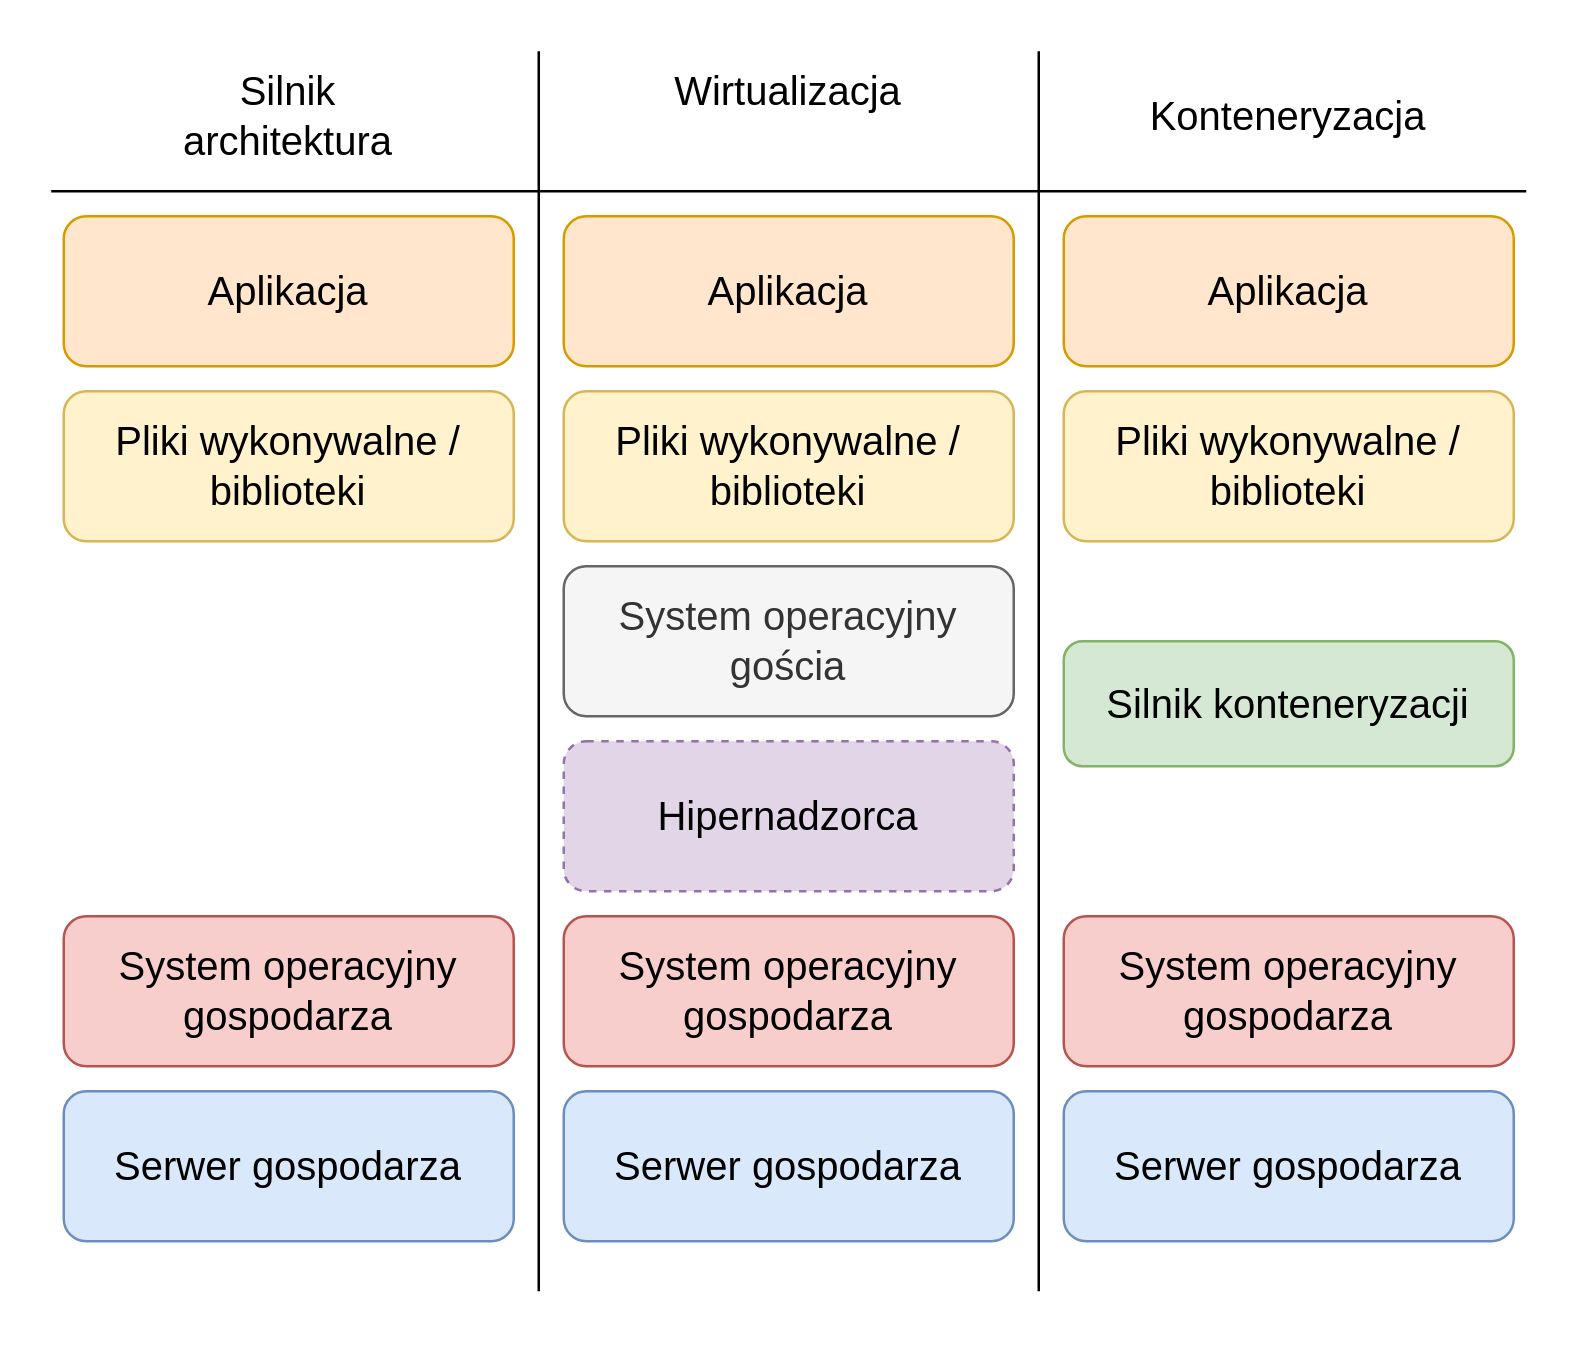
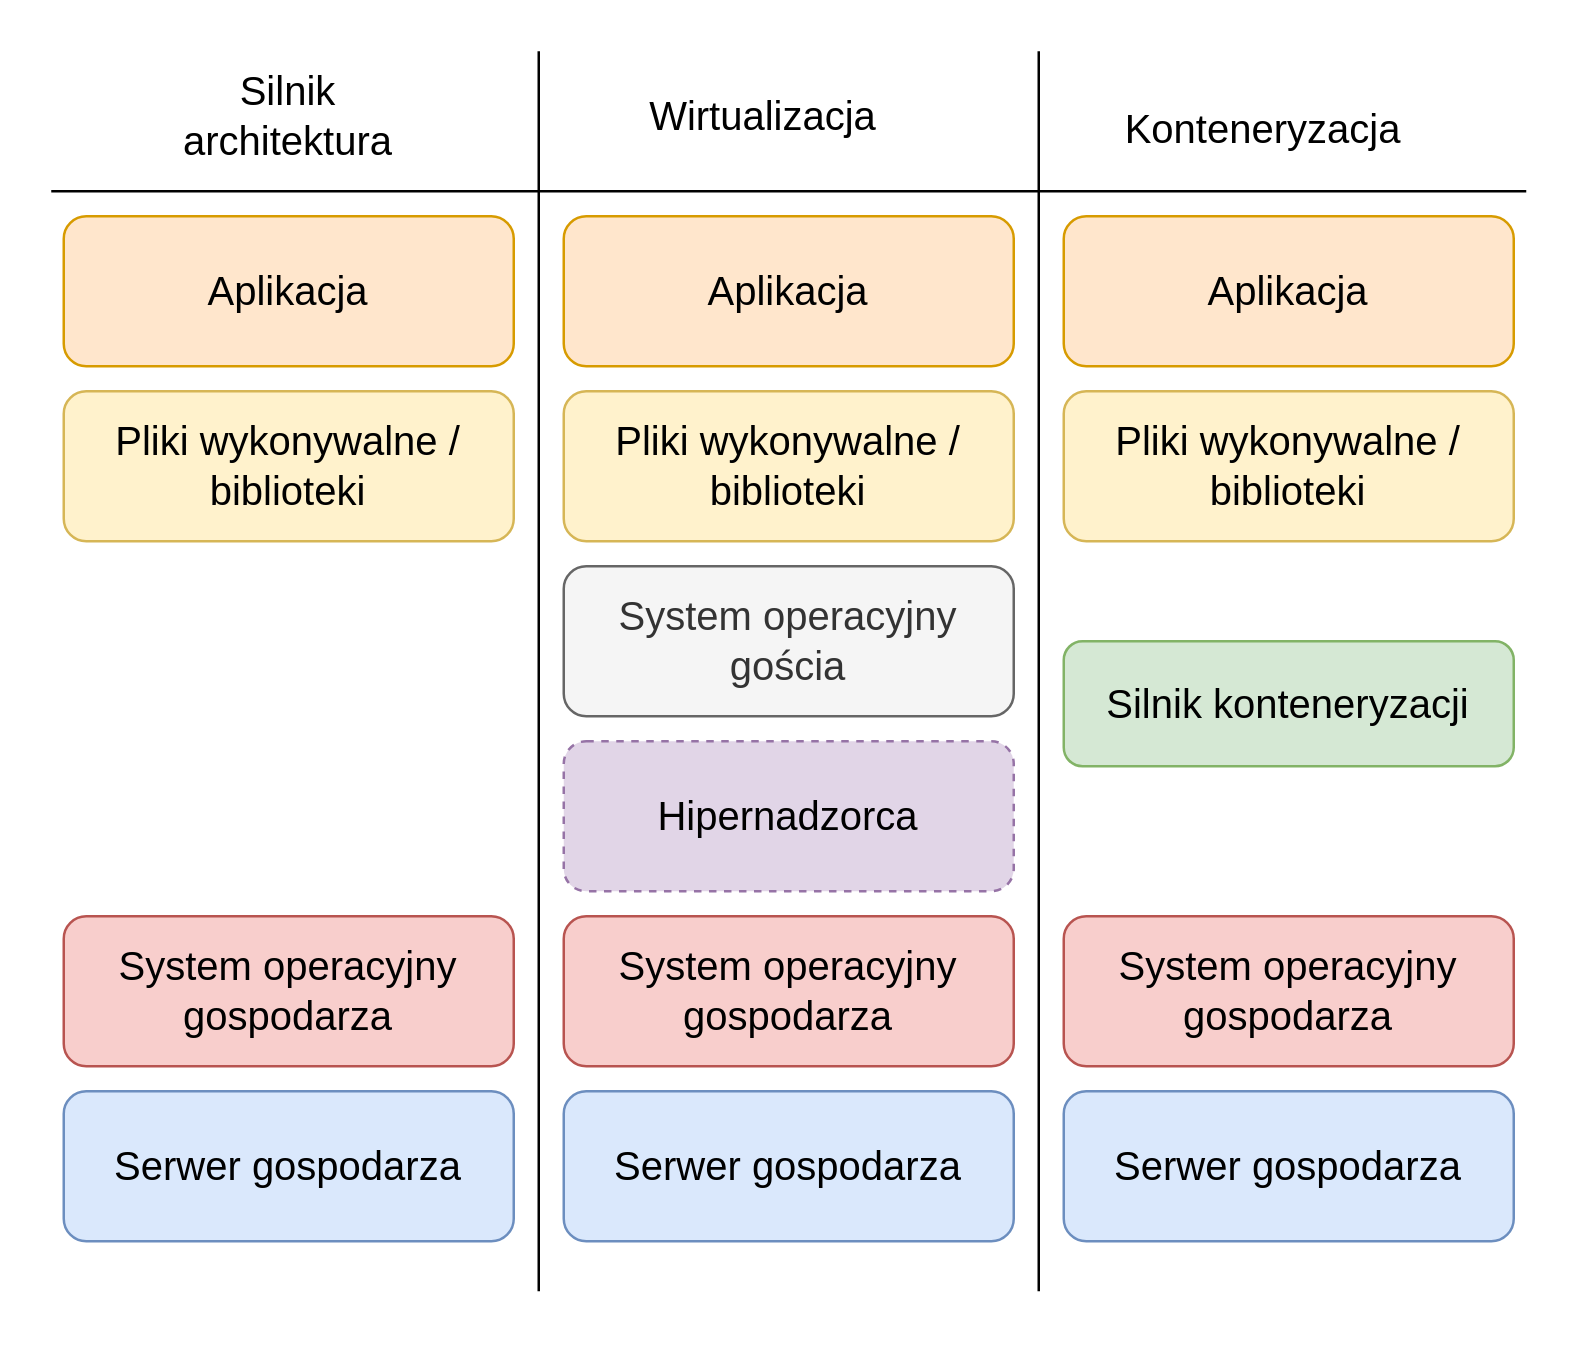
  <mxCell id="0" />
  <mxCell id="1" parent="0" />
  <mxCell id="2" value="" style="endArrow=none;html=1;" edge="1" parent="1"><mxGeometry width="50" height="50" relative="1" as="geometry"><mxPoint x="215" y="516" as="sourcePoint" /><mxPoint x="215" y="20" as="targetPoint" /></mxGeometry></mxCell>
  <mxCell id="3" value="" style="endArrow=none;html=1;" edge="1" parent="1"><mxGeometry width="50" height="50" relative="1" as="geometry"><mxPoint x="415" y="516" as="sourcePoint" /><mxPoint x="415" y="20" as="targetPoint" /></mxGeometry></mxCell>
  <mxCell id="4" value="" style="endArrow=none;html=1;" edge="1" parent="1"><mxGeometry width="50" height="50" relative="1" as="geometry"><mxPoint x="20" y="76" as="sourcePoint" /><mxPoint x="610" y="76" as="targetPoint" /></mxGeometry></mxCell>
  <mxCell id="5" value="&lt;font style=&quot;font-size: 16px&quot;&gt;Silnik architektura&lt;/font&gt;" style="text;html=1;strokeColor=none;fillColor=none;align=center;verticalAlign=middle;whiteSpace=wrap;rounded=0;" vertex="1" parent="1"><mxGeometry x="65" y="36" width="100" height="20" as="geometry" /></mxCell>
- <mxCell id="6" value="&lt;font style=&quot;font-size: 16px&quot;&gt;Wirtualizacja&lt;/font&gt;" style="text;html=1;strokeColor=none;fillColor=none;align=center;verticalAlign=middle;whiteSpace=wrap;rounded=0;" vertex="1" parent="1"><mxGeometry x="265" y="26" width="100" height="20" as="geometry" /></mxCell>
- <mxCell id="7" value="&lt;font style=&quot;font-size: 16px&quot;&gt;Konteneryzacja&lt;/font&gt;" style="text;html=1;strokeColor=none;fillColor=none;align=center;verticalAlign=middle;whiteSpace=wrap;rounded=0;" vertex="1" parent="1"><mxGeometry x="465" y="36" width="100" height="20" as="geometry" /></mxCell>
+ <mxCell id="6" value="&lt;font style=&quot;font-size: 16px&quot;&gt;Wirtualizacja&lt;/font&gt;" style="text;html=1;strokeColor=none;fillColor=none;align=center;verticalAlign=middle;whiteSpace=wrap;rounded=0;" vertex="1" parent="1"><mxGeometry x="255" y="36" width="100" height="20" as="geometry" /></mxCell>
+ <mxCell id="7" value="&lt;font style=&quot;font-size: 16px&quot;&gt;Konteneryzacja&lt;/font&gt;" style="text;html=1;strokeColor=none;fillColor=none;align=center;verticalAlign=middle;whiteSpace=wrap;rounded=0;" vertex="1" parent="1"><mxGeometry x="455" y="41" width="100" height="20" as="geometry" /></mxCell>
  <mxCell id="8" value="&lt;font style=&quot;font-size: 16px&quot;&gt;Serwer gospodarza&lt;br&gt;&lt;/font&gt;" style="rounded=1;whiteSpace=wrap;html=1;fillColor=#dae8fc;strokeColor=#6c8ebf;" vertex="1" parent="1"><mxGeometry x="25" y="436" width="180" height="60" as="geometry" /></mxCell>
  <mxCell id="9" value="&lt;font style=&quot;font-size: 16px&quot;&gt;System operacyjny gospodarza&lt;/font&gt;" style="rounded=1;whiteSpace=wrap;html=1;fillColor=#f8cecc;strokeColor=#b85450;" vertex="1" parent="1"><mxGeometry x="25" y="366" width="180" height="60" as="geometry" /></mxCell>
  <mxCell id="10" value="&lt;font style=&quot;font-size: 16px&quot;&gt;Pliki wykonywalne / biblioteki&lt;br&gt;&lt;/font&gt;" style="rounded=1;whiteSpace=wrap;html=1;fillColor=#fff2cc;strokeColor=#d6b656;" vertex="1" parent="1"><mxGeometry x="25" y="156" width="180" height="60" as="geometry" /></mxCell>
  <mxCell id="11" value="&lt;font style=&quot;font-size: 16px&quot;&gt;Aplikacja&lt;/font&gt;" style="rounded=1;whiteSpace=wrap;html=1;fillColor=#ffe6cc;strokeColor=#d79b00;" vertex="1" parent="1"><mxGeometry x="25" y="86" width="180" height="60" as="geometry" /></mxCell>
  <mxCell id="12" value="&lt;font style=&quot;font-size: 16px&quot;&gt;Serwer gospodarza&lt;br&gt;&lt;/font&gt;" style="rounded=1;whiteSpace=wrap;html=1;fillColor=#dae8fc;strokeColor=#6c8ebf;" vertex="1" parent="1"><mxGeometry x="225" y="436" width="180" height="60" as="geometry" /></mxCell>
  <mxCell id="13" value="&lt;font style=&quot;font-size: 16px&quot;&gt;System operacyjny gospodarza&lt;/font&gt;" style="rounded=1;whiteSpace=wrap;html=1;fillColor=#f8cecc;strokeColor=#b85450;" vertex="1" parent="1"><mxGeometry x="225" y="366" width="180" height="60" as="geometry" /></mxCell>
  <mxCell id="14" value="&lt;font style=&quot;font-size: 16px&quot;&gt;Pliki wykonywalne / biblioteki&lt;br&gt;&lt;/font&gt;" style="rounded=1;whiteSpace=wrap;html=1;fillColor=#fff2cc;strokeColor=#d6b656;" vertex="1" parent="1"><mxGeometry x="225" y="156" width="180" height="60" as="geometry" /></mxCell>
  <mxCell id="15" value="&lt;font style=&quot;font-size: 16px&quot;&gt;Aplikacja&lt;/font&gt;" style="rounded=1;whiteSpace=wrap;html=1;fillColor=#ffe6cc;strokeColor=#d79b00;" vertex="1" parent="1"><mxGeometry x="225" y="86" width="180" height="60" as="geometry" /></mxCell>
  <mxCell id="16" value="&lt;font style=&quot;font-size: 16px&quot;&gt;Hipernadzorca&lt;/font&gt;" style="rounded=1;whiteSpace=wrap;html=1;fillColor=#e1d5e7;strokeColor=#9673a6;dashed=1;" vertex="1" parent="1"><mxGeometry x="225" y="296" width="180" height="60" as="geometry" /></mxCell>
  <mxCell id="17" value="&lt;font style=&quot;font-size: 16px&quot;&gt;System operacyjny gościa&lt;/font&gt;" style="rounded=1;whiteSpace=wrap;html=1;fillColor=#f5f5f5;strokeColor=#666666;fontColor=#333333;" vertex="1" parent="1"><mxGeometry x="225" y="226" width="180" height="60" as="geometry" /></mxCell>
  <mxCell id="18" value="&lt;font style=&quot;font-size: 16px&quot;&gt;Serwer gospodarza&lt;br&gt;&lt;/font&gt;" style="rounded=1;whiteSpace=wrap;html=1;fillColor=#dae8fc;strokeColor=#6c8ebf;" vertex="1" parent="1"><mxGeometry x="425" y="436" width="180" height="60" as="geometry" /></mxCell>
  <mxCell id="19" value="&lt;font style=&quot;font-size: 16px&quot;&gt;System operacyjny gospodarza&lt;/font&gt;" style="rounded=1;whiteSpace=wrap;html=1;fillColor=#f8cecc;strokeColor=#b85450;" vertex="1" parent="1"><mxGeometry x="425" y="366" width="180" height="60" as="geometry" /></mxCell>
  <mxCell id="20" value="&lt;font style=&quot;font-size: 16px&quot;&gt;Pliki wykonywalne / biblioteki&lt;br&gt;&lt;/font&gt;" style="rounded=1;whiteSpace=wrap;html=1;fillColor=#fff2cc;strokeColor=#d6b656;" vertex="1" parent="1"><mxGeometry x="425" y="156" width="180" height="60" as="geometry" /></mxCell>
  <mxCell id="21" value="&lt;font style=&quot;font-size: 16px&quot;&gt;Aplikacja&lt;/font&gt;" style="rounded=1;whiteSpace=wrap;html=1;fillColor=#ffe6cc;strokeColor=#d79b00;" vertex="1" parent="1"><mxGeometry x="425" y="86" width="180" height="60" as="geometry" /></mxCell>
  <mxCell id="22" value="&lt;font style=&quot;font-size: 16px&quot;&gt;Silnik konteneryzacji&lt;br&gt;&lt;/font&gt;" style="rounded=1;whiteSpace=wrap;html=1;fillColor=#d5e8d4;strokeColor=#82b366;" vertex="1" parent="1"><mxGeometry x="425" y="256" width="180" height="50" as="geometry" /></mxCell>
